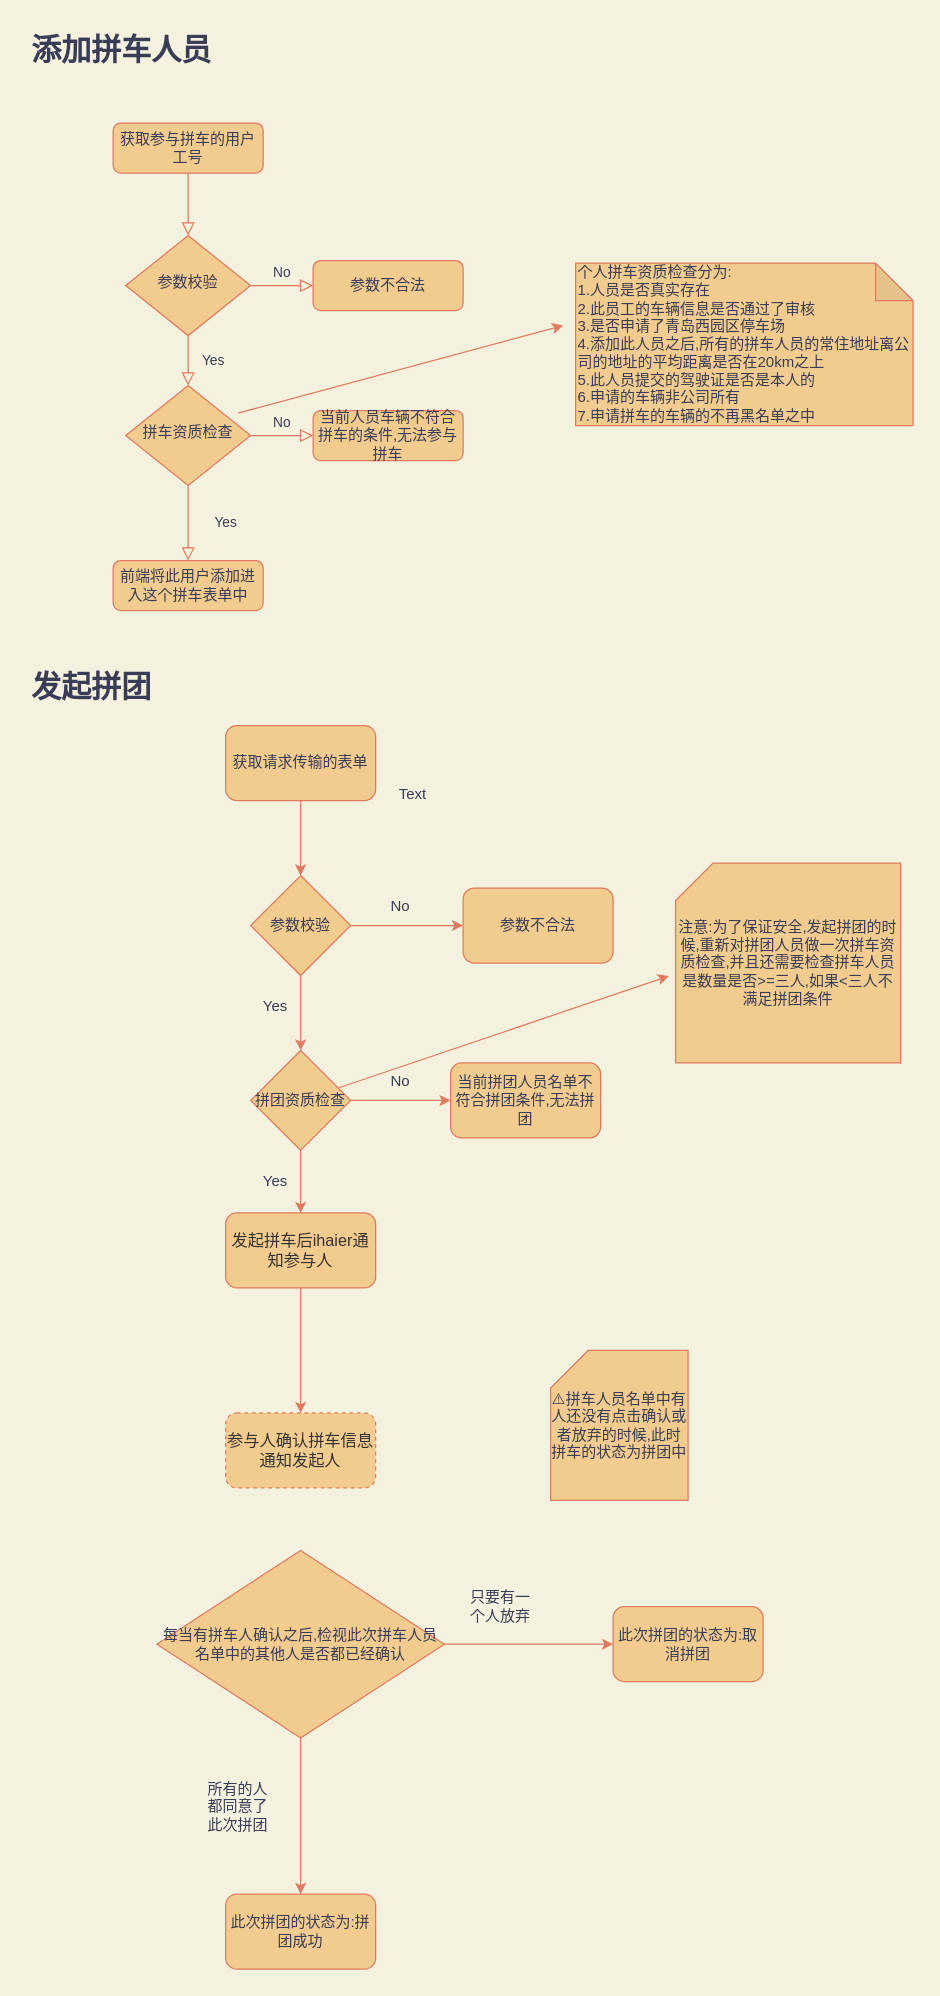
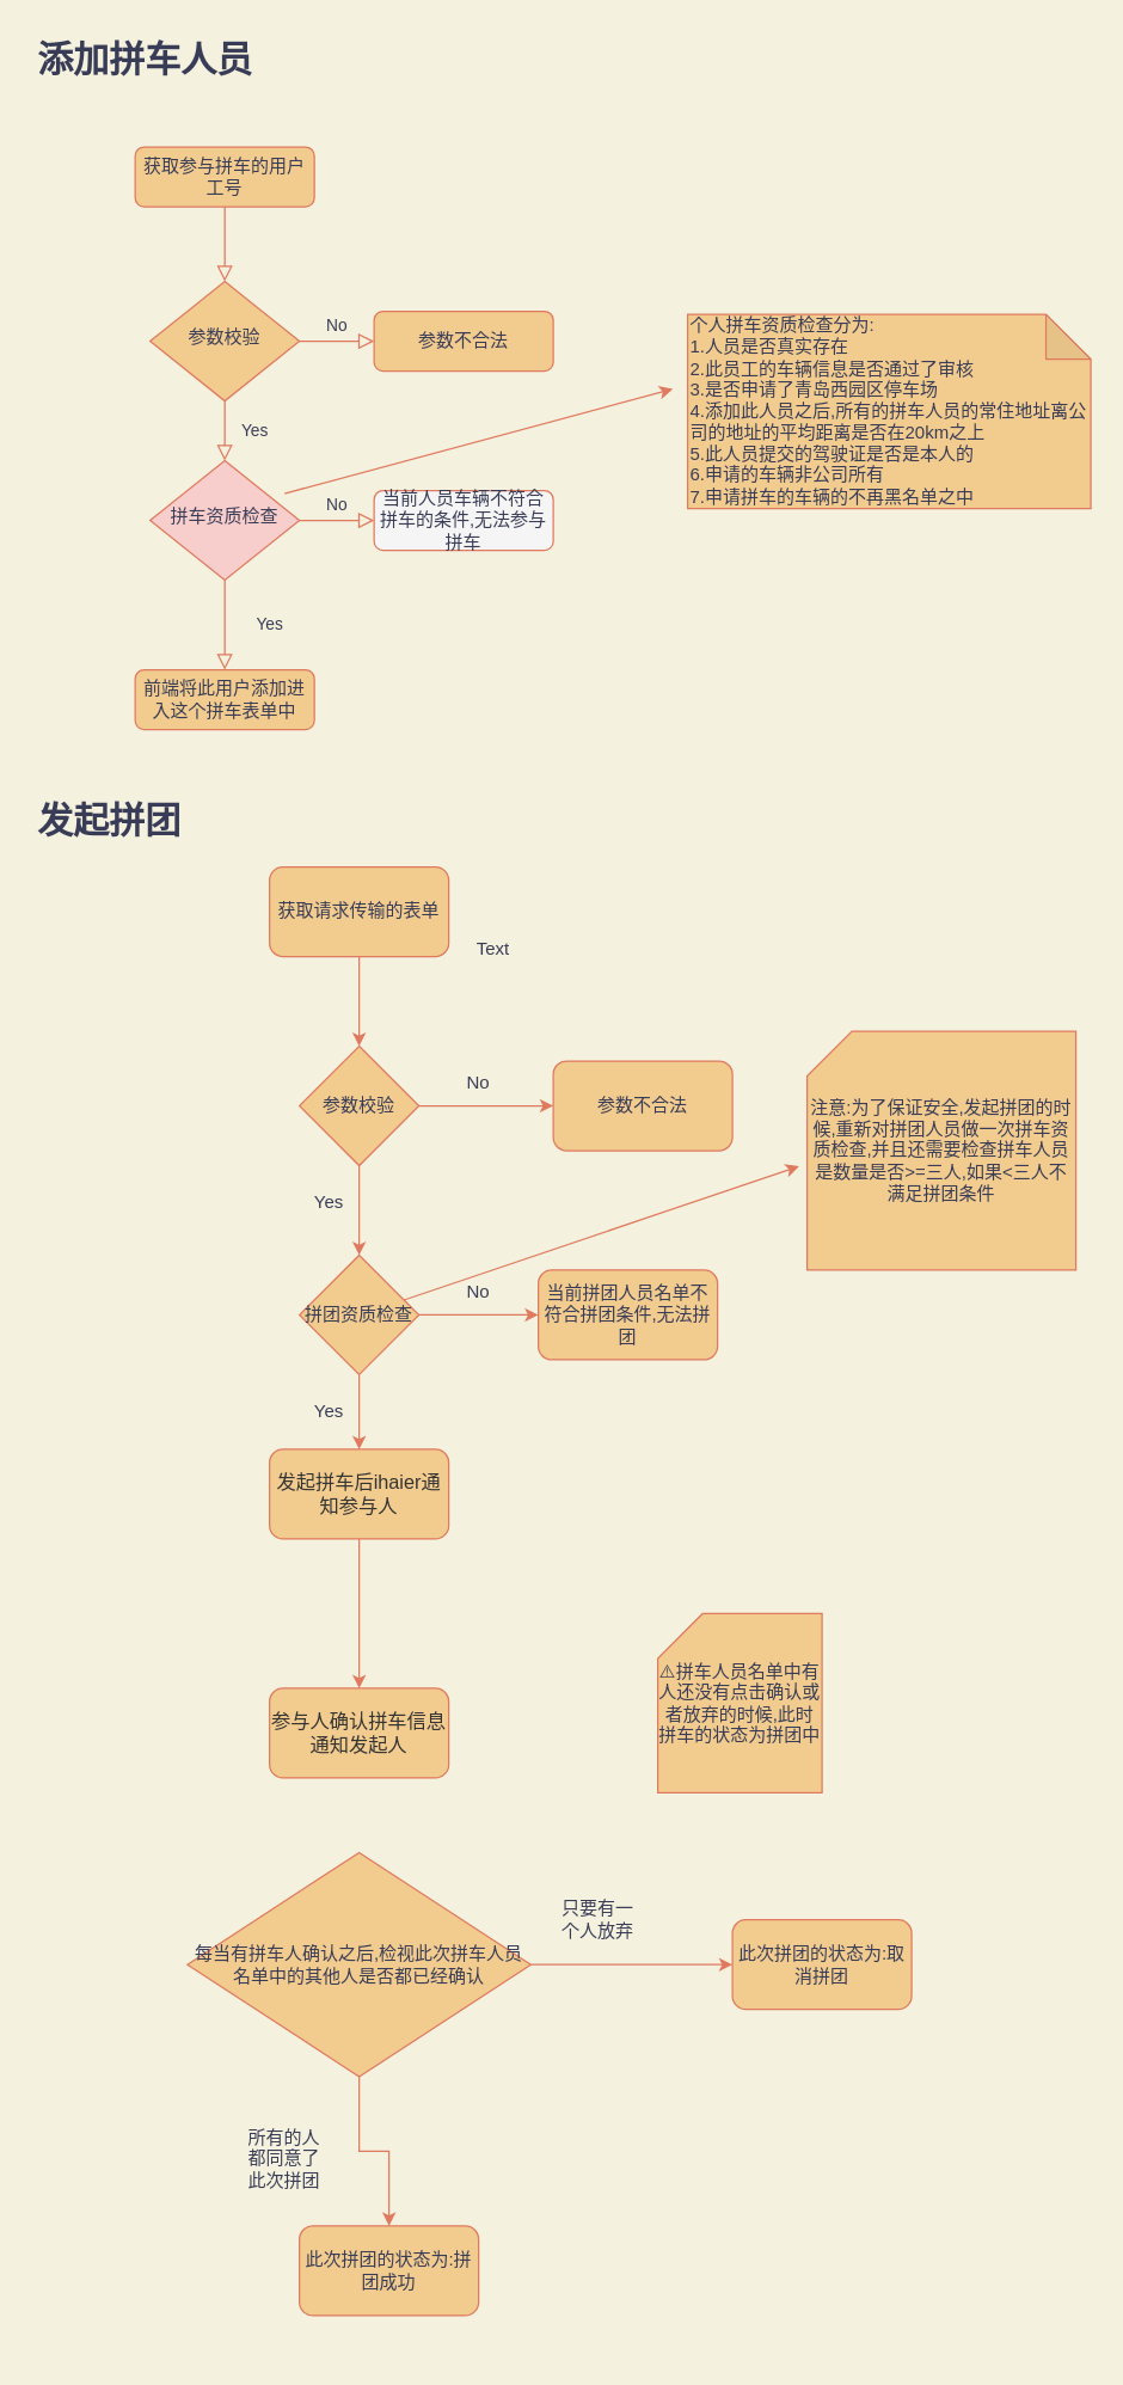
  <mxCell id="0" />
  <mxCell id="1" parent="0" />
  <mxCell id="2" value="" style="rounded=0;html=1;jettySize=auto;orthogonalLoop=1;fontSize=11;endArrow=block;endFill=0;endSize=8;strokeWidth=1;shadow=0;labelBackgroundColor=none;edgeStyle=orthogonalEdgeStyle;strokeColor=#E07A5F;fontColor=#393C56;" parent="1" source="3" target="6" edge="1"><mxGeometry relative="1" as="geometry" /></mxCell>
  <mxCell id="3" value="获取参与拼车的用户工号" style="rounded=1;whiteSpace=wrap;html=1;fontSize=12;glass=0;strokeWidth=1;shadow=0;fillColor=#F2CC8F;strokeColor=#E07A5F;fontColor=#393C56;" parent="1" vertex="1"><mxGeometry x="90" y="98" width="120" height="40" as="geometry" /></mxCell>
  <mxCell id="4" value="Yes" style="rounded=0;html=1;jettySize=auto;orthogonalLoop=1;fontSize=11;endArrow=block;endFill=0;endSize=8;strokeWidth=1;shadow=0;labelBackgroundColor=none;edgeStyle=orthogonalEdgeStyle;strokeColor=#E07A5F;fontColor=#393C56;" parent="1" source="6" target="10" edge="1"><mxGeometry y="20" relative="1" as="geometry"><mxPoint as="offset" /></mxGeometry></mxCell>
  <mxCell id="5" value="No" style="edgeStyle=orthogonalEdgeStyle;rounded=0;html=1;jettySize=auto;orthogonalLoop=1;fontSize=11;endArrow=block;endFill=0;endSize=8;strokeWidth=1;shadow=0;labelBackgroundColor=none;strokeColor=#E07A5F;fontColor=#393C56;" parent="1" source="6" target="7" edge="1"><mxGeometry y="10" relative="1" as="geometry"><mxPoint as="offset" /></mxGeometry></mxCell>
  <mxCell id="6" value="参数校验" style="rhombus;whiteSpace=wrap;html=1;shadow=0;fontFamily=Helvetica;fontSize=12;align=center;strokeWidth=1;spacing=6;spacingTop=-4;fillColor=#F2CC8F;strokeColor=#E07A5F;fontColor=#393C56;" parent="1" vertex="1"><mxGeometry x="100" y="188" width="100" height="80" as="geometry" /></mxCell>
  <mxCell id="7" value="参数不合法" style="rounded=1;whiteSpace=wrap;html=1;fontSize=12;glass=0;strokeWidth=1;shadow=0;fillColor=#F2CC8F;strokeColor=#E07A5F;fontColor=#393C56;" parent="1" vertex="1"><mxGeometry x="250" y="208" width="120" height="40" as="geometry" /></mxCell>
  <mxCell id="8" value="Yes" style="rounded=0;html=1;jettySize=auto;orthogonalLoop=1;fontSize=11;endArrow=block;endFill=0;endSize=8;strokeWidth=1;shadow=0;labelBackgroundColor=none;edgeStyle=orthogonalEdgeStyle;strokeColor=#E07A5F;fontColor=#393C56;" parent="1" source="10" target="11" edge="1"><mxGeometry y="30" relative="1" as="geometry"><mxPoint as="offset" /></mxGeometry></mxCell>
  <mxCell id="9" value="No" style="edgeStyle=orthogonalEdgeStyle;rounded=0;html=1;jettySize=auto;orthogonalLoop=1;fontSize=11;endArrow=block;endFill=0;endSize=8;strokeWidth=1;shadow=0;labelBackgroundColor=none;strokeColor=#E07A5F;fontColor=#393C56;" parent="1" source="10" target="12" edge="1"><mxGeometry y="10" relative="1" as="geometry"><mxPoint as="offset" /></mxGeometry></mxCell>
- <mxCell id="10" value="拼车资质检查" style="rhombus;whiteSpace=wrap;html=1;shadow=0;fontFamily=Helvetica;fontSize=12;align=center;strokeWidth=1;spacing=6;spacingTop=-4;fillColor=#F2CC8F;strokeColor=#E07A5F;fontColor=#393C56;" parent="1" vertex="1"><mxGeometry x="100" y="308" width="100" height="80" as="geometry" /></mxCell>
+ <mxCell id="10" value="拼车资质检查" style="rhombus;whiteSpace=wrap;html=1;shadow=0;fontFamily=Helvetica;fontSize=12;align=center;strokeWidth=1;spacing=6;spacingTop=-4;fillColor=#f8cecc;strokeColor=#E07A5F;fontColor=#393C56;" parent="1" vertex="1"><mxGeometry x="100" y="308" width="100" height="80" as="geometry" /></mxCell>
  <mxCell id="11" value="前端将此用户添加进入这个拼车表单中" style="rounded=1;whiteSpace=wrap;html=1;fontSize=12;glass=0;strokeWidth=1;shadow=0;fillColor=#F2CC8F;strokeColor=#E07A5F;fontColor=#393C56;" parent="1" vertex="1"><mxGeometry x="90" y="448" width="120" height="40" as="geometry" /></mxCell>
- <mxCell id="12" value="当前人员车辆不符合拼车的条件,无法参与拼车" style="rounded=1;whiteSpace=wrap;html=1;fontSize=12;glass=0;strokeWidth=1;shadow=0;fillColor=#F2CC8F;strokeColor=#E07A5F;fontColor=#393C56;" parent="1" vertex="1"><mxGeometry x="250" y="328" width="120" height="40" as="geometry" /></mxCell>
+ <mxCell id="12" value="当前人员车辆不符合拼车的条件,无法参与拼车" style="rounded=1;whiteSpace=wrap;html=1;fontSize=12;glass=0;strokeWidth=1;shadow=0;fillColor=#f5f5f5;strokeColor=#E07A5F;fontColor=#393C56;" parent="1" vertex="1"><mxGeometry x="250" y="328" width="120" height="40" as="geometry" /></mxCell>
  <mxCell id="13" value="&lt;h1&gt;添加拼车人员&lt;/h1&gt;" style="text;html=1;strokeColor=none;fillColor=none;spacing=5;spacingTop=-20;whiteSpace=wrap;overflow=hidden;rounded=0;fontColor=#393C56;" vertex="1" parent="1"><mxGeometry x="20" y="20" width="510" height="50" as="geometry" /></mxCell>
  <mxCell id="14" value="个人拼车资质检查分为:&lt;br&gt;1.人员是否真实存在&lt;br&gt;&lt;div style=&quot;&quot;&gt;&lt;span style=&quot;background-color: initial;&quot;&gt;2.此员工的车辆信息是否通过了审核&lt;/span&gt;&lt;/div&gt;&lt;div style=&quot;&quot;&gt;&lt;span style=&quot;background-color: initial;&quot;&gt;3.是否申请了青岛西园区停车场&lt;/span&gt;&lt;/div&gt;&lt;div style=&quot;&quot;&gt;&lt;span style=&quot;background-color: initial;&quot;&gt;4.添加此人员之后,所有的拼车人员的常住地址离公司的地址的平均距离是否在20km之上&lt;/span&gt;&lt;/div&gt;&lt;div style=&quot;&quot;&gt;&lt;span style=&quot;background-color: initial;&quot;&gt;5.此人员提交的驾驶证是否是本人的&lt;/span&gt;&lt;/div&gt;&lt;div style=&quot;&quot;&gt;&lt;span style=&quot;background-color: initial;&quot;&gt;6.申请的车辆非公司所有&lt;/span&gt;&lt;/div&gt;&lt;div style=&quot;&quot;&gt;&lt;span style=&quot;background-color: initial;&quot;&gt;7.申请拼车的车辆的不再黑名单之中&lt;/span&gt;&lt;/div&gt;" style="shape=note;whiteSpace=wrap;html=1;backgroundOutline=1;darkOpacity=0.05;align=left;fillColor=#F2CC8F;strokeColor=#E07A5F;fontColor=#393C56;" vertex="1" parent="1"><mxGeometry x="460" y="210" width="270" height="130" as="geometry" /></mxCell>
  <mxCell id="15" value="" style="endArrow=classic;html=1;rounded=0;labelBackgroundColor=#F4F1DE;strokeColor=#E07A5F;fontColor=#393C56;" edge="1" parent="1"><mxGeometry width="50" height="50" relative="1" as="geometry"><mxPoint x="190" y="330" as="sourcePoint" /><mxPoint x="450" y="260" as="targetPoint" /></mxGeometry></mxCell>
  <mxCell id="16" value="&lt;h1&gt;发起拼团&lt;/h1&gt;" style="text;html=1;strokeColor=none;fillColor=none;spacing=5;spacingTop=-20;whiteSpace=wrap;overflow=hidden;rounded=0;fontColor=#393C56;" vertex="1" parent="1"><mxGeometry x="20" y="530" width="510" height="50" as="geometry" /></mxCell>
  <mxCell id="17" style="edgeStyle=orthogonalEdgeStyle;rounded=0;orthogonalLoop=1;jettySize=auto;html=1;exitX=0.5;exitY=1;exitDx=0;exitDy=0;entryX=0.5;entryY=0;entryDx=0;entryDy=0;labelBackgroundColor=#F4F1DE;strokeColor=#E07A5F;fontColor=#393C56;" edge="1" parent="1" source="18" target="21"><mxGeometry relative="1" as="geometry" /></mxCell>
  <mxCell id="18" value="获取请求传输的表单" style="rounded=1;whiteSpace=wrap;html=1;fillColor=#F2CC8F;strokeColor=#E07A5F;fontColor=#393C56;" vertex="1" parent="1"><mxGeometry x="180" y="580" width="120" height="60" as="geometry" /></mxCell>
  <mxCell id="19" style="edgeStyle=orthogonalEdgeStyle;rounded=0;orthogonalLoop=1;jettySize=auto;html=1;entryX=0;entryY=0.5;entryDx=0;entryDy=0;labelBackgroundColor=#F4F1DE;strokeColor=#E07A5F;fontColor=#393C56;" edge="1" parent="1" source="21" target="22"><mxGeometry relative="1" as="geometry" /></mxCell>
  <mxCell id="20" style="edgeStyle=orthogonalEdgeStyle;rounded=0;orthogonalLoop=1;jettySize=auto;html=1;exitX=0.5;exitY=1;exitDx=0;exitDy=0;labelBackgroundColor=#F4F1DE;strokeColor=#E07A5F;fontColor=#393C56;" edge="1" parent="1" source="21" target="27"><mxGeometry relative="1" as="geometry" /></mxCell>
  <mxCell id="21" value="参数校验" style="rhombus;whiteSpace=wrap;html=1;fillColor=#F2CC8F;strokeColor=#E07A5F;fontColor=#393C56;" vertex="1" parent="1"><mxGeometry x="200" y="700" width="80" height="80" as="geometry" /></mxCell>
  <mxCell id="22" value="参数不合法" style="rounded=1;whiteSpace=wrap;html=1;fillColor=#F2CC8F;strokeColor=#E07A5F;fontColor=#393C56;" vertex="1" parent="1"><mxGeometry x="370" y="710" width="120" height="60" as="geometry" /></mxCell>
  <mxCell id="23" value="Text" style="text;html=1;strokeColor=none;fillColor=none;align=center;verticalAlign=middle;whiteSpace=wrap;rounded=0;fontColor=#393C56;" vertex="1" parent="1"><mxGeometry x="300" y="620" width="60" height="30" as="geometry" /></mxCell>
  <mxCell id="24" value="No" style="text;html=1;strokeColor=none;fillColor=none;align=center;verticalAlign=middle;whiteSpace=wrap;rounded=0;fontColor=#393C56;" vertex="1" parent="1"><mxGeometry x="290" y="710" width="60" height="30" as="geometry" /></mxCell>
  <mxCell id="25" style="edgeStyle=orthogonalEdgeStyle;rounded=0;orthogonalLoop=1;jettySize=auto;html=1;entryX=0;entryY=0.5;entryDx=0;entryDy=0;labelBackgroundColor=#F4F1DE;strokeColor=#E07A5F;fontColor=#393C56;" edge="1" parent="1" source="27" target="29"><mxGeometry relative="1" as="geometry" /></mxCell>
  <mxCell id="26" style="edgeStyle=orthogonalEdgeStyle;rounded=0;orthogonalLoop=1;jettySize=auto;html=1;entryX=0.5;entryY=0;entryDx=0;entryDy=0;labelBackgroundColor=#F4F1DE;strokeColor=#E07A5F;fontColor=#393C56;" edge="1" parent="1" source="27" target="34"><mxGeometry relative="1" as="geometry" /></mxCell>
  <mxCell id="27" value="拼团资质检查" style="rhombus;whiteSpace=wrap;html=1;fillColor=#F2CC8F;strokeColor=#E07A5F;fontColor=#393C56;" vertex="1" parent="1"><mxGeometry x="200" y="840" width="80" height="80" as="geometry" /></mxCell>
  <mxCell id="28" value="Yes" style="text;html=1;strokeColor=none;fillColor=none;align=center;verticalAlign=middle;whiteSpace=wrap;rounded=0;fontColor=#393C56;" vertex="1" parent="1"><mxGeometry x="190" y="790" width="60" height="30" as="geometry" /></mxCell>
  <mxCell id="29" value="当前拼团人员名单不符合拼团条件,无法拼团" style="rounded=1;whiteSpace=wrap;html=1;fillColor=#F2CC8F;strokeColor=#E07A5F;fontColor=#393C56;" vertex="1" parent="1"><mxGeometry x="360" y="850" width="120" height="60" as="geometry" /></mxCell>
  <mxCell id="30" value="No" style="text;html=1;strokeColor=none;fillColor=none;align=center;verticalAlign=middle;whiteSpace=wrap;rounded=0;fontColor=#393C56;" vertex="1" parent="1"><mxGeometry x="290" y="850" width="60" height="30" as="geometry" /></mxCell>
  <mxCell id="31" value="注意:为了保证安全,发起拼团的时候,重新对拼团人员做一次拼车资质检查,并且还需要检查拼车人员是数量是否&amp;gt;=三人,如果&amp;lt;三人不满足拼团条件" style="shape=card;whiteSpace=wrap;html=1;fillColor=#F2CC8F;strokeColor=#E07A5F;fontColor=#393C56;" vertex="1" parent="1"><mxGeometry x="540" y="690" width="180" height="160" as="geometry" /></mxCell>
  <mxCell id="32" value="" style="endArrow=classic;html=1;rounded=0;entryX=-0.03;entryY=0.565;entryDx=0;entryDy=0;entryPerimeter=0;labelBackgroundColor=#F4F1DE;strokeColor=#E07A5F;fontColor=#393C56;" edge="1" parent="1" target="31"><mxGeometry width="50" height="50" relative="1" as="geometry"><mxPoint x="270" y="870" as="sourcePoint" /><mxPoint x="320" y="820" as="targetPoint" /></mxGeometry></mxCell>
  <mxCell id="33" style="edgeStyle=orthogonalEdgeStyle;rounded=0;orthogonalLoop=1;jettySize=auto;html=1;entryX=0.5;entryY=0;entryDx=0;entryDy=0;labelBackgroundColor=#F4F1DE;strokeColor=#E07A5F;fontColor=#393C56;" edge="1" parent="1" source="34" target="36"><mxGeometry relative="1" as="geometry" /></mxCell>
  <mxCell id="34" value="&lt;span style=&quot;color: rgb(51, 51, 51); font-family: PingFangSC-Regular, &amp;quot;PingFang SC&amp;quot;, sans-serif; font-size: 13px; text-align: left;&quot;&gt;发起拼车后ihaier通知参与人&lt;/span&gt;" style="rounded=1;whiteSpace=wrap;html=1;fillColor=#F2CC8F;strokeColor=#E07A5F;fontColor=#393C56;" vertex="1" parent="1"><mxGeometry x="180" y="970" width="120" height="60" as="geometry" /></mxCell>
  <mxCell id="35" value="Yes" style="text;html=1;strokeColor=none;fillColor=none;align=center;verticalAlign=middle;whiteSpace=wrap;rounded=0;fontColor=#393C56;" vertex="1" parent="1"><mxGeometry x="190" y="930" width="60" height="30" as="geometry" /></mxCell>
- <mxCell id="36" value="&lt;span style=&quot;color: rgb(51, 51, 51); font-family: PingFangSC-Regular, &amp;quot;PingFang SC&amp;quot;, sans-serif; font-size: 13px; font-style: normal; font-variant-ligatures: normal; font-variant-caps: normal; font-weight: 400; letter-spacing: normal; orphans: 2; text-align: left; text-indent: 0px; text-transform: none; widows: 2; word-spacing: 0px; -webkit-text-stroke-width: 0px; text-decoration-thickness: initial; text-decoration-style: initial; text-decoration-color: initial; float: none; display: inline !important;&quot;&gt;参与人确认拼车信息通知发起人&lt;/span&gt;" style="rounded=1;whiteSpace=wrap;html=1;fillColor=#F2CC8F;strokeColor=#E07A5F;fontColor=#393C56;dashed=1;" vertex="1" parent="1"><mxGeometry x="180" y="1130" width="120" height="60" as="geometry" /></mxCell>
+ <mxCell id="36" value="&lt;span style=&quot;color: rgb(51, 51, 51); font-family: PingFangSC-Regular, &amp;quot;PingFang SC&amp;quot;, sans-serif; font-size: 13px; font-style: normal; font-variant-ligatures: normal; font-variant-caps: normal; font-weight: 400; letter-spacing: normal; orphans: 2; text-align: left; text-indent: 0px; text-transform: none; widows: 2; word-spacing: 0px; -webkit-text-stroke-width: 0px; text-decoration-thickness: initial; text-decoration-style: initial; text-decoration-color: initial; float: none; display: inline !important;&quot;&gt;参与人确认拼车信息通知发起人&lt;/span&gt;" style="rounded=1;whiteSpace=wrap;html=1;fillColor=#F2CC8F;strokeColor=#E07A5F;fontColor=#393C56;" vertex="1" parent="1"><mxGeometry x="180" y="1130" width="120" height="60" as="geometry" /></mxCell>
  <mxCell id="37" value="" style="edgeStyle=orthogonalEdgeStyle;rounded=0;orthogonalLoop=1;jettySize=auto;html=1;labelBackgroundColor=#F4F1DE;strokeColor=#E07A5F;fontColor=#393C56;" edge="1" parent="1" source="39" target="40"><mxGeometry relative="1" as="geometry" /></mxCell>
  <mxCell id="38" value="" style="edgeStyle=orthogonalEdgeStyle;rounded=0;orthogonalLoop=1;jettySize=auto;html=1;strokeColor=#E07A5F;fontColor=#393C56;fillColor=#F2CC8F;" edge="1" parent="1" source="39" target="42"><mxGeometry relative="1" as="geometry" /></mxCell>
  <mxCell id="39" value="每当有拼车人确认之后,检视此次拼车人员名单中的其他人是否都已经确认" style="rhombus;whiteSpace=wrap;html=1;fillColor=#F2CC8F;strokeColor=#E07A5F;fontColor=#393C56;" vertex="1" parent="1"><mxGeometry x="125" y="1240" width="230" height="150" as="geometry" /></mxCell>
  <mxCell id="40" value="此次拼团的状态为:取消拼团" style="rounded=1;whiteSpace=wrap;html=1;fillColor=#F2CC8F;strokeColor=#E07A5F;fontColor=#393C56;" vertex="1" parent="1"><mxGeometry x="490" y="1285" width="120" height="60" as="geometry" /></mxCell>
  <mxCell id="41" value="只要有一个人放弃" style="text;html=1;strokeColor=none;fillColor=none;align=center;verticalAlign=middle;whiteSpace=wrap;rounded=0;fontColor=#393C56;" vertex="1" parent="1"><mxGeometry x="370" y="1270" width="60" height="30" as="geometry" /></mxCell>
- <mxCell id="42" value="此次拼团的状态为:拼团成功" style="rounded=1;whiteSpace=wrap;html=1;fillColor=#F2CC8F;strokeColor=#E07A5F;fontColor=#393C56;" vertex="1" parent="1"><mxGeometry x="180" y="1515" width="120" height="60" as="geometry" /></mxCell>
+ <mxCell id="42" value="此次拼团的状态为:拼团成功" style="rounded=1;whiteSpace=wrap;html=1;fillColor=#F2CC8F;strokeColor=#E07A5F;fontColor=#393C56;" vertex="1" parent="1"><mxGeometry x="200" y="1490" width="120" height="60" as="geometry" /></mxCell>
  <mxCell id="43" value="所有的人都同意了此次拼团" style="text;html=1;strokeColor=none;fillColor=none;align=center;verticalAlign=middle;whiteSpace=wrap;rounded=0;fontColor=#393C56;" vertex="1" parent="1"><mxGeometry x="160" y="1430" width="60" height="30" as="geometry" /></mxCell>
  <mxCell id="44" value="⚠️拼车人员名单中有人还没有点击确认或者放弃的时候,此时拼车的状态为拼团中" style="shape=card;whiteSpace=wrap;html=1;strokeColor=#E07A5F;fontColor=#393C56;fillColor=#F2CC8F;" vertex="1" parent="1"><mxGeometry x="440" y="1080" width="110" height="120" as="geometry" /></mxCell>
